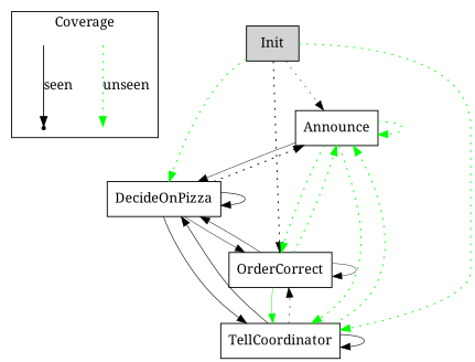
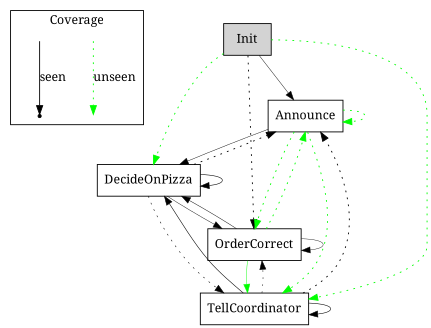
  digraph {
    fontname="Noto Serif"
    nodesep=0.35
    node [fontname="Noto Serif" shape=box]
    edge [fontname="Noto Serif"]
    d0 [shape=point style=invis]
    d1 [shape=point style=invis]
    p0 [shape=point style=invis]
    p1 [shape=point]
    n5 [label=Init style=filled]
    n6 [label=Announce]
    n7 [label=DecideOnPizza]
    n8 [label=TellCoordinator]
    n9 [label=OrderCorrect]
    subgraph cluster_1 {
      label=Coverage
      d0
      d1
      p0
      p1
    }
    d0 -> d1 [color=green label=unseen style=dotted]
    p0 -> p1 [label=seen]
-   n5 -> n6 [penwidth=0.48 style=dotted]
+   n5 -> n6 [penwidth=0.48]
    n5 -> n7 [color=green style=dotted]
    n5 -> n8 [color=green style=dotted]
    n5 -> n9 [color=black style=dotted]
    n6 -> n6 [color=green style=dotted]
    n6 -> n7 [penwidth=0.48]
    n6 -> n8 [color=green style=dotted]
    n6 -> n9 [color=green style=dotted]
    n7 -> n6 [color=black style=dotted]
    n7 -> n7 [penwidth=0.64]
-   n7 -> n8 [penwidth=0.64]
+   n7 -> n8 [penwidth=0.64 style=dotted]
    n7 -> n9 [penwidth=0.47]
-   n8 -> n6 [color=green style=dotted]
+   n8 -> n6 [color=black style=dotted]
    n8 -> n7 [penwidth=0.64]
    n8 -> n8 [penwidth=0.63]
    n8 -> n9 [penwidth=0.53 style=dotted]
    n9 -> n6 [color=green style=dotted]
    n9 -> n7 [penwidth=0.51]
    n9 -> n8 [color=green penwidth=0.5]
    n9 -> n9 [penwidth=0.44]
  }
